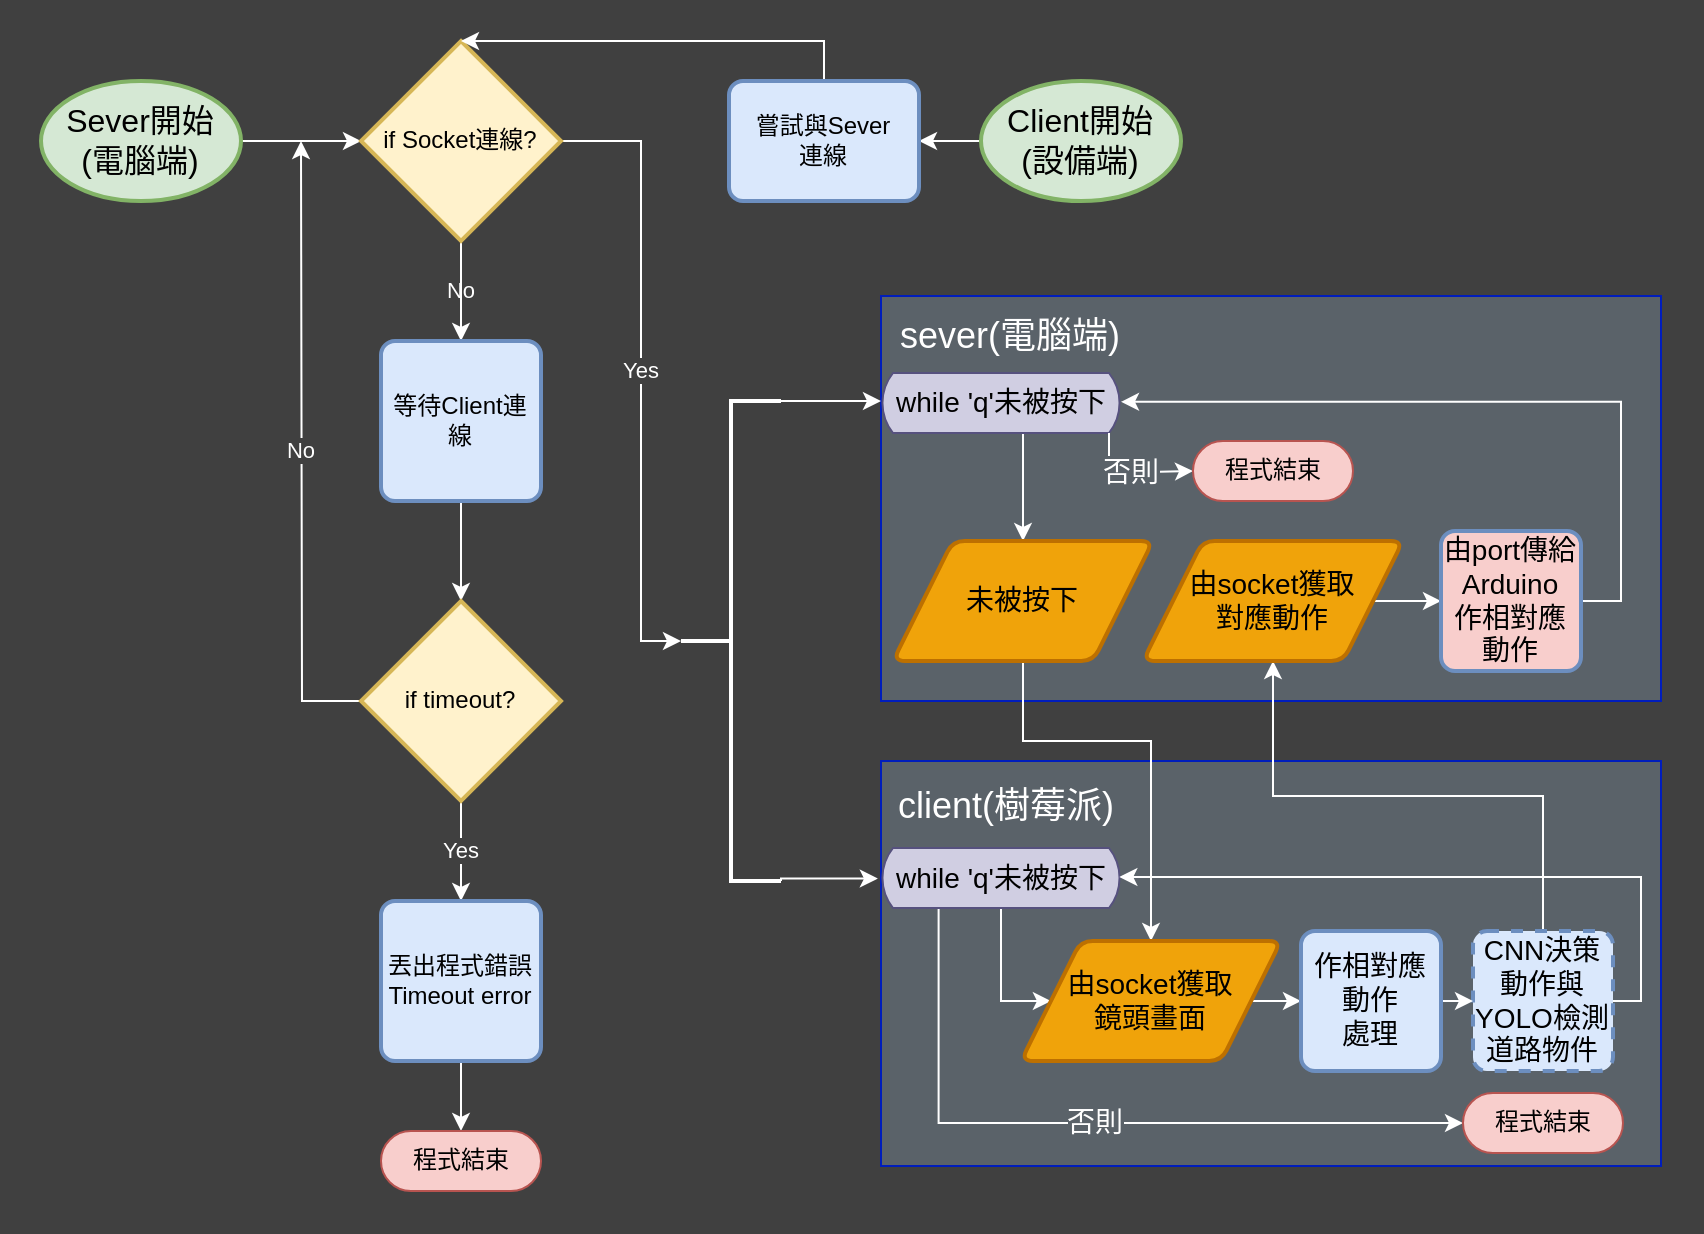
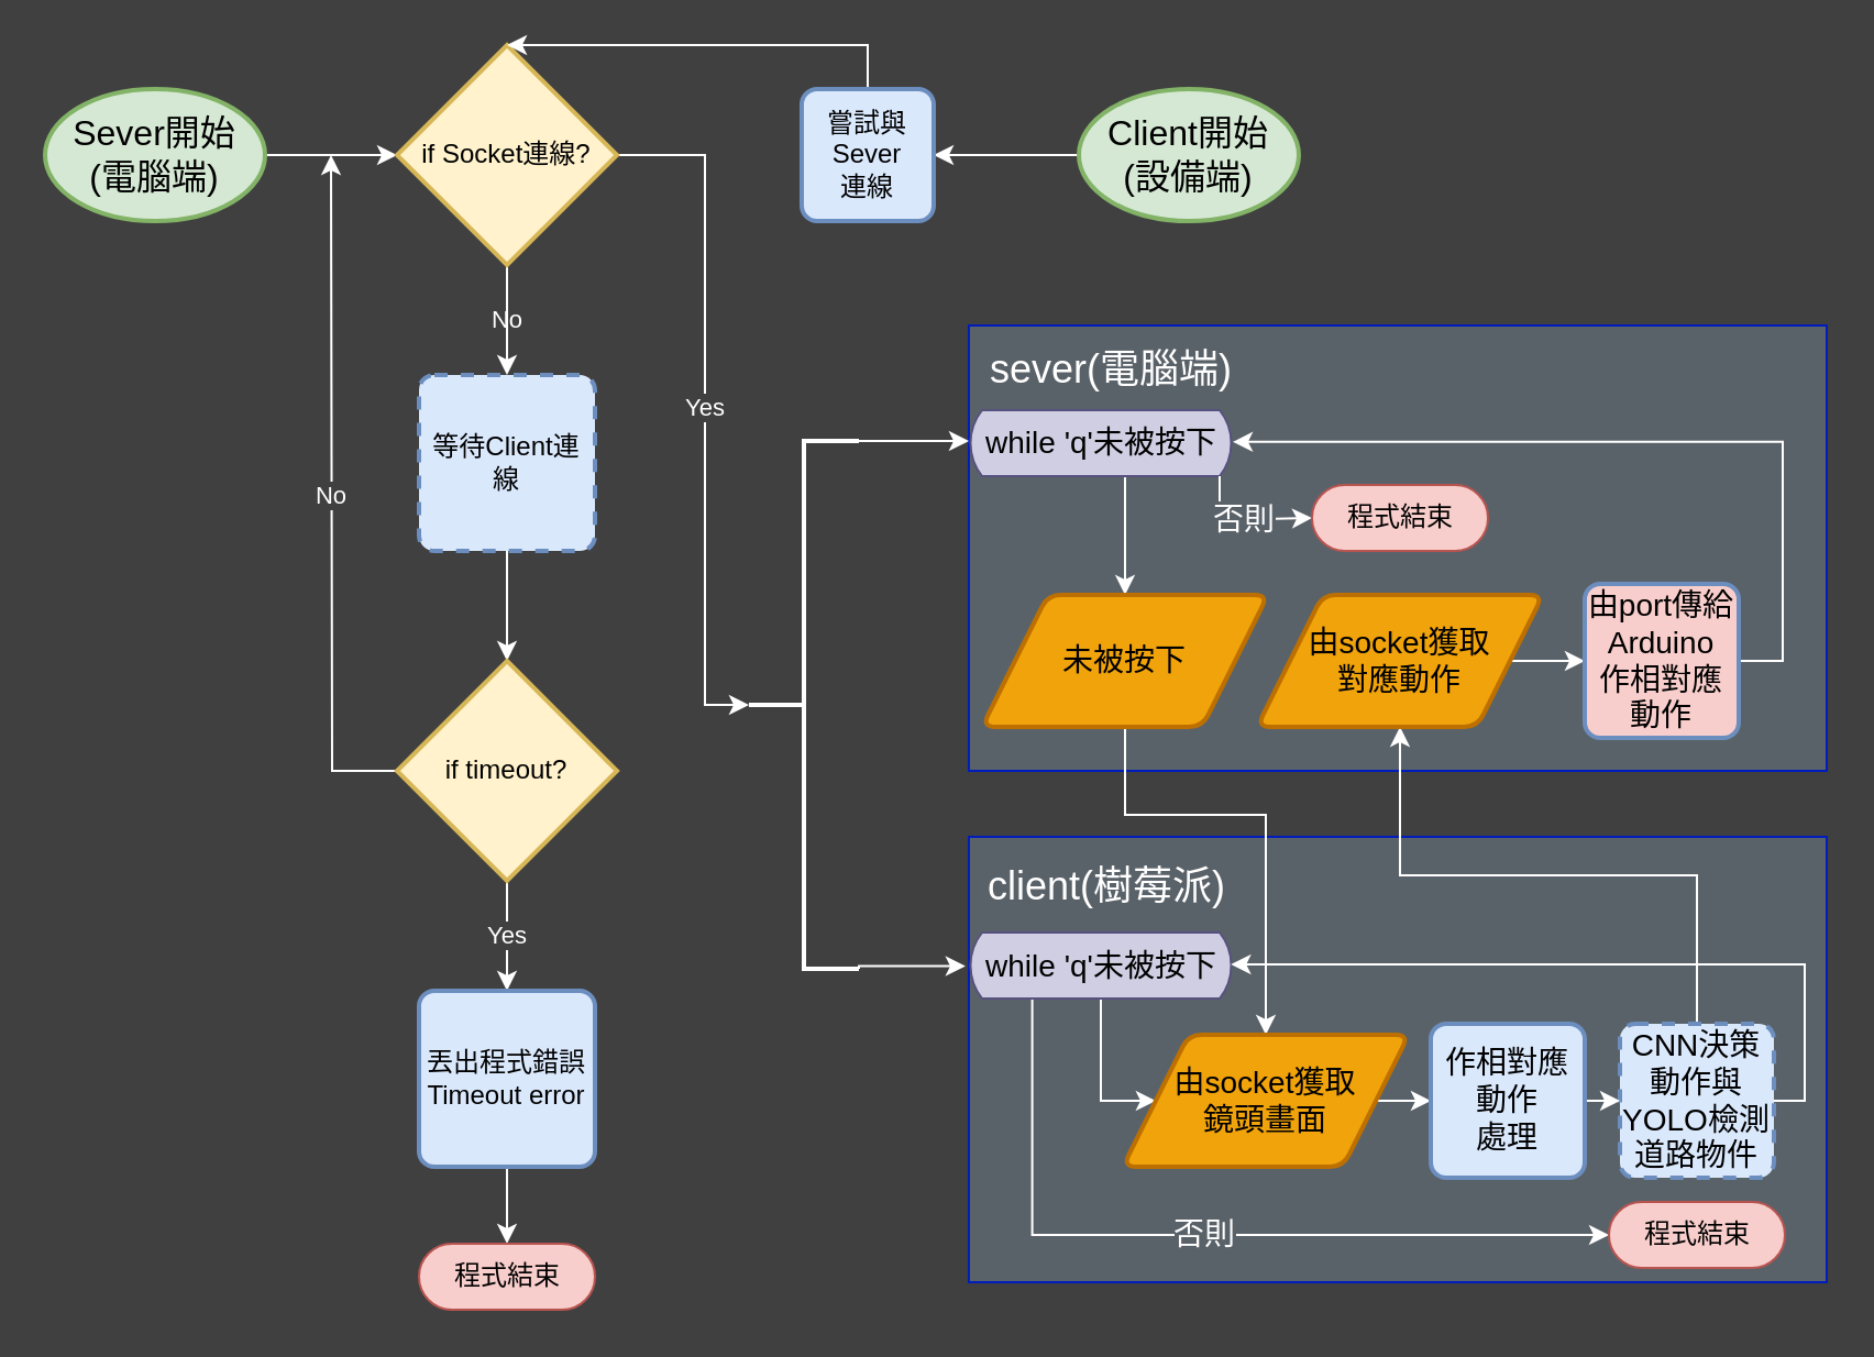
  <mxCell id="0" />
  <mxCell id="1" parent="0" />
  <mxCell id="2" value="" style="rounded=0;whiteSpace=wrap;html=1;fillColor=#5A6269;strokeColor=#001DBC;fontColor=#ffffff;" parent="1" vertex="1"><mxGeometry x="440" y="380" width="390" height="202.5" as="geometry" /></mxCell>
  <mxCell id="3" value="" style="rounded=0;whiteSpace=wrap;html=1;fillColor=#5A6269;strokeColor=#001DBC;fontColor=#ffffff;" parent="1" vertex="1"><mxGeometry x="440" y="147.5" width="390" height="202.5" as="geometry" /></mxCell>
  <mxCell id="4" style="edgeStyle=orthogonalEdgeStyle;rounded=0;orthogonalLoop=1;jettySize=auto;html=1;strokeColor=#FFFFFF;" parent="1" source="5" target="10" edge="1"><mxGeometry relative="1" as="geometry" /></mxCell>
  <mxCell id="5" value="Sever開始&lt;br&gt;(電腦端)" style="strokeWidth=2;html=1;shape=mxgraph.flowchart.start_1;whiteSpace=wrap;fontSize=16;fillColor=#d5e8d4;strokeColor=#82b366;" parent="1" vertex="1"><mxGeometry x="20" y="40" width="100" height="60" as="geometry" /></mxCell>
  <mxCell id="6" style="edgeStyle=orthogonalEdgeStyle;rounded=0;orthogonalLoop=1;jettySize=auto;html=1;exitX=0;exitY=0.5;exitDx=0;exitDy=0;exitPerimeter=0;entryX=1;entryY=0.5;entryDx=0;entryDy=0;strokeColor=#FFFFFF;" parent="1" source="7" target="20" edge="1"><mxGeometry relative="1" as="geometry" /></mxCell>
  <mxCell id="7" value="Client開始&lt;br&gt;(設備端)" style="strokeWidth=2;html=1;shape=mxgraph.flowchart.start_1;whiteSpace=wrap;fontSize=16;fillColor=#d5e8d4;strokeColor=#82b366;" parent="1" vertex="1"><mxGeometry x="490" y="40" width="100" height="60" as="geometry" /></mxCell>
  <mxCell id="8" value="No" style="edgeStyle=orthogonalEdgeStyle;rounded=0;orthogonalLoop=1;jettySize=auto;html=1;exitX=0.5;exitY=1;exitDx=0;exitDy=0;exitPerimeter=0;strokeColor=#FFFFFF;labelBackgroundColor=none;fontColor=#FFFFFF;" parent="1" source="10" target="12" edge="1"><mxGeometry relative="1" as="geometry" /></mxCell>
  <mxCell id="9" value="Yes" style="edgeStyle=orthogonalEdgeStyle;rounded=0;orthogonalLoop=1;jettySize=auto;html=1;exitX=1;exitY=0.5;exitDx=0;exitDy=0;exitPerimeter=0;entryX=0;entryY=0.5;entryDx=0;entryDy=0;entryPerimeter=0;strokeColor=#FFFFFF;fontColor=#FFFFFF;labelBackgroundColor=#404040;" parent="1" source="10" target="23" edge="1"><mxGeometry relative="1" as="geometry"><mxPoint x="320" y="210" as="targetPoint" /><Array as="points"><mxPoint x="320" y="70" /><mxPoint x="320" y="320" /></Array></mxGeometry></mxCell>
  <mxCell id="10" value="if Socket連線?" style="strokeWidth=2;html=1;shape=mxgraph.flowchart.decision;whiteSpace=wrap;fillColor=#fff2cc;strokeColor=#d6b656;" parent="1" vertex="1"><mxGeometry x="180" y="20" width="100" height="100" as="geometry" /></mxCell>
  <mxCell id="11" style="edgeStyle=orthogonalEdgeStyle;rounded=0;orthogonalLoop=1;jettySize=auto;html=1;exitX=0.5;exitY=1;exitDx=0;exitDy=0;entryX=0.5;entryY=0;entryDx=0;entryDy=0;entryPerimeter=0;strokeColor=#FFFFFF;" parent="1" source="12" target="15" edge="1"><mxGeometry relative="1" as="geometry" /></mxCell>
- <mxCell id="12" value="等待Client連線" style="rounded=1;whiteSpace=wrap;html=1;absoluteArcSize=1;arcSize=14;strokeWidth=2;fillColor=#dae8fc;strokeColor=#6c8ebf;" parent="1" vertex="1"><mxGeometry x="190" y="170" width="80" height="80" as="geometry" /></mxCell>
+ <mxCell id="12" value="等待Client連線" style="rounded=1;whiteSpace=wrap;html=1;absoluteArcSize=1;arcSize=14;strokeWidth=2;fillColor=#dae8fc;strokeColor=#6c8ebf;dashed=1;" parent="1" vertex="1"><mxGeometry x="190" y="170" width="80" height="80" as="geometry" /></mxCell>
  <mxCell id="13" value="No" style="edgeStyle=orthogonalEdgeStyle;rounded=0;orthogonalLoop=1;jettySize=auto;html=1;exitX=0;exitY=0.5;exitDx=0;exitDy=0;exitPerimeter=0;strokeColor=#FFFFFF;fontColor=#FFFFFF;labelBackgroundColor=#404040;" parent="1" source="15" edge="1"><mxGeometry relative="1" as="geometry"><mxPoint x="150" y="70" as="targetPoint" /></mxGeometry></mxCell>
  <mxCell id="14" value="Yes" style="edgeStyle=orthogonalEdgeStyle;rounded=0;orthogonalLoop=1;jettySize=auto;html=1;exitX=0.5;exitY=1;exitDx=0;exitDy=0;exitPerimeter=0;strokeColor=#FFFFFF;fontColor=#FFFFFF;labelBackgroundColor=#404040;" parent="1" source="15" edge="1"><mxGeometry relative="1" as="geometry"><mxPoint x="230" y="450" as="targetPoint" /></mxGeometry></mxCell>
  <mxCell id="15" value="if timeout?" style="strokeWidth=2;html=1;shape=mxgraph.flowchart.decision;whiteSpace=wrap;fillColor=#fff2cc;strokeColor=#d6b656;" parent="1" vertex="1"><mxGeometry x="180" y="300" width="100" height="100" as="geometry" /></mxCell>
  <mxCell id="16" style="edgeStyle=orthogonalEdgeStyle;rounded=0;orthogonalLoop=1;jettySize=auto;html=1;exitX=0.5;exitY=1;exitDx=0;exitDy=0;entryX=0.5;entryY=0.5;entryDx=0;entryDy=-15;entryPerimeter=0;strokeColor=#FFFFFF;" parent="1" source="17" target="18" edge="1"><mxGeometry relative="1" as="geometry" /></mxCell>
  <mxCell id="17" value="丟出程式錯誤&lt;br&gt;Timeout error" style="rounded=1;whiteSpace=wrap;html=1;absoluteArcSize=1;arcSize=14;strokeWidth=2;fillColor=#dae8fc;strokeColor=#6c8ebf;" parent="1" vertex="1"><mxGeometry x="190" y="450" width="80" height="80" as="geometry" /></mxCell>
  <mxCell id="18" value="程式結束" style="html=1;dashed=0;whitespace=wrap;shape=mxgraph.dfd.start;fillColor=#f8cecc;strokeColor=#b85450;" parent="1" vertex="1"><mxGeometry x="190" y="565" width="80" height="30" as="geometry" /></mxCell>
  <mxCell id="19" style="edgeStyle=orthogonalEdgeStyle;rounded=0;orthogonalLoop=1;jettySize=auto;html=1;exitX=0.5;exitY=0;exitDx=0;exitDy=0;entryX=0.5;entryY=0;entryDx=0;entryDy=0;entryPerimeter=0;strokeColor=#FFFFFF;" parent="1" source="20" target="10" edge="1"><mxGeometry relative="1" as="geometry" /></mxCell>
- <mxCell id="20" value="嘗試與Sever&lt;br&gt;連線" style="rounded=1;whiteSpace=wrap;html=1;absoluteArcSize=1;arcSize=14;strokeWidth=2;fillColor=#dae8fc;strokeColor=#6c8ebf;" parent="1" vertex="1"><mxGeometry x="364" y="40" width="95" height="60" as="geometry" /></mxCell>
+ <mxCell id="20" value="嘗試與Sever&lt;br&gt;連線" style="rounded=1;whiteSpace=wrap;html=1;absoluteArcSize=1;arcSize=14;strokeWidth=2;fillColor=#dae8fc;strokeColor=#6c8ebf;" parent="1" vertex="1"><mxGeometry x="364" y="40" width="60" height="60" as="geometry" /></mxCell>
  <mxCell id="21" style="edgeStyle=orthogonalEdgeStyle;rounded=0;orthogonalLoop=1;jettySize=auto;html=1;exitX=1;exitY=0;exitDx=0;exitDy=0;exitPerimeter=0;strokeColor=#FFFFFF;" parent="1" source="23" target="25" edge="1"><mxGeometry relative="1" as="geometry"><Array as="points"><mxPoint x="440" y="200" /><mxPoint x="440" y="200" /></Array></mxGeometry></mxCell>
  <mxCell id="22" style="edgeStyle=orthogonalEdgeStyle;rounded=0;orthogonalLoop=1;jettySize=auto;html=1;exitX=1;exitY=1;exitDx=0;exitDy=0;exitPerimeter=0;entryX=-0.013;entryY=0.51;entryDx=0;entryDy=0;entryPerimeter=0;labelBackgroundColor=#404040;fontSize=14;fontColor=#FFFFFF;strokeColor=#FFFFFF;" parent="1" source="23" target="30" edge="1"><mxGeometry relative="1" as="geometry"><Array as="points"><mxPoint x="390" y="439" /></Array></mxGeometry></mxCell>
  <mxCell id="23" value="" style="strokeWidth=2;html=1;shape=mxgraph.flowchart.annotation_2;align=left;labelPosition=right;pointerEvents=1;strokeColor=#FFFFFF;" parent="1" vertex="1"><mxGeometry x="340" y="200" width="50" height="240" as="geometry" /></mxCell>
  <mxCell id="24" style="edgeStyle=orthogonalEdgeStyle;rounded=0;orthogonalLoop=1;jettySize=auto;html=1;exitX=0.5;exitY=1;exitDx=0;exitDy=0;exitPerimeter=0;entryX=0.5;entryY=0;entryDx=0;entryDy=0;labelBackgroundColor=#404040;fontSize=14;fontColor=#FFFFFF;strokeColor=#FFFFFF;" parent="1" source="25" target="28" edge="1"><mxGeometry relative="1" as="geometry"><Array as="points"><mxPoint x="511" y="216" /></Array></mxGeometry></mxCell>
  <mxCell id="25" value="while 'q'未被按下" style="html=1;dashed=0;whitespace=wrap;shape=mxgraph.dfd.loop;fontSize=14;fillColor=#d0cee2;strokeColor=#56517e;" parent="1" vertex="1"><mxGeometry x="440" y="186" width="120" height="30" as="geometry" /></mxCell>
  <mxCell id="26" value="sever(電腦端)" style="text;html=1;strokeColor=none;fillColor=none;align=center;verticalAlign=middle;whiteSpace=wrap;rounded=0;fontSize=18;fontColor=#FFFFFF;" parent="1" vertex="1"><mxGeometry x="435" y="153" width="140" height="29" as="geometry" /></mxCell>
  <mxCell id="27" style="edgeStyle=orthogonalEdgeStyle;rounded=0;orthogonalLoop=1;jettySize=auto;html=1;exitX=0.5;exitY=1;exitDx=0;exitDy=0;entryX=0.5;entryY=0;entryDx=0;entryDy=0;labelBackgroundColor=#404040;fontSize=14;fontColor=#FFFFFF;strokeColor=#FFFFFF;" parent="1" source="28" target="33" edge="1"><mxGeometry relative="1" as="geometry"><Array as="points"><mxPoint x="511" y="370" /><mxPoint x="575" y="370" /></Array></mxGeometry></mxCell>
  <mxCell id="28" value="未被按下" style="shape=parallelogram;html=1;strokeWidth=2;perimeter=parallelogramPerimeter;whiteSpace=wrap;rounded=1;arcSize=12;size=0.23;fontSize=14;fontColor=#000000;fillColor=#f0a30a;strokeColor=#BD7000;" parent="1" vertex="1"><mxGeometry x="446" y="270" width="130" height="60" as="geometry" /></mxCell>
  <mxCell id="29" style="edgeStyle=orthogonalEdgeStyle;rounded=0;orthogonalLoop=1;jettySize=auto;html=1;exitX=0.5;exitY=1;exitDx=0;exitDy=0;exitPerimeter=0;entryX=0;entryY=0.5;entryDx=0;entryDy=0;labelBackgroundColor=#404040;fontSize=14;fontColor=#FFFFFF;strokeColor=#FFFFFF;" parent="1" source="30" target="33" edge="1"><mxGeometry relative="1" as="geometry"><Array as="points"><mxPoint x="500" y="500" /></Array></mxGeometry></mxCell>
  <mxCell id="30" value="while 'q'未被按下" style="html=1;dashed=0;whitespace=wrap;shape=mxgraph.dfd.loop;fontSize=14;fillColor=#d0cee2;strokeColor=#56517e;" parent="1" vertex="1"><mxGeometry x="440" y="423.5" width="120" height="30" as="geometry" /></mxCell>
  <mxCell id="31" value="client(樹莓派)" style="text;html=1;strokeColor=none;fillColor=none;align=center;verticalAlign=middle;whiteSpace=wrap;rounded=0;fontSize=18;fontColor=#FFFFFF;" parent="1" vertex="1"><mxGeometry x="448" y="387.5" width="110" height="30" as="geometry" /></mxCell>
  <mxCell id="32" style="edgeStyle=orthogonalEdgeStyle;rounded=0;orthogonalLoop=1;jettySize=auto;html=1;exitX=1;exitY=0.5;exitDx=0;exitDy=0;entryX=0;entryY=0.5;entryDx=0;entryDy=0;labelBackgroundColor=#5A6269;fontSize=14;fontColor=#FFFFFF;strokeColor=#FFFFFF;" parent="1" source="33" target="47" edge="1"><mxGeometry relative="1" as="geometry" /></mxCell>
  <mxCell id="33" value="由socket獲取&lt;br&gt;鏡頭畫面" style="shape=parallelogram;html=1;strokeWidth=2;perimeter=parallelogramPerimeter;whiteSpace=wrap;rounded=1;arcSize=12;size=0.23;fontSize=14;fontColor=#000000;fillColor=#f0a30a;strokeColor=#BD7000;" parent="1" vertex="1"><mxGeometry x="510" y="470" width="130" height="60" as="geometry" /></mxCell>
  <mxCell id="34" style="edgeStyle=orthogonalEdgeStyle;rounded=0;orthogonalLoop=1;jettySize=auto;html=1;exitX=0.5;exitY=1;exitDx=0;exitDy=0;exitPerimeter=0;labelBackgroundColor=#404040;fontSize=18;fontColor=#FFFFFF;strokeColor=#FFFFFF;" parent="1" source="25" target="25" edge="1"><mxGeometry relative="1" as="geometry" /></mxCell>
  <mxCell id="35" style="edgeStyle=orthogonalEdgeStyle;rounded=0;orthogonalLoop=1;jettySize=auto;html=1;exitX=0.5;exitY=0;exitDx=0;exitDy=0;entryX=0.5;entryY=1;entryDx=0;entryDy=0;labelBackgroundColor=#404040;fontSize=14;fontColor=#FFFFFF;strokeColor=#FFFFFF;" parent="1" source="37" target="39" edge="1"><mxGeometry relative="1" as="geometry" /></mxCell>
  <mxCell id="36" style="edgeStyle=orthogonalEdgeStyle;rounded=0;orthogonalLoop=1;jettySize=auto;html=1;exitX=1;exitY=0.5;exitDx=0;exitDy=0;entryX=0.993;entryY=0.483;entryDx=0;entryDy=0;entryPerimeter=0;labelBackgroundColor=#404040;fontSize=14;fontColor=#FFFFFF;strokeColor=#FFFFFF;" parent="1" source="37" target="30" edge="1"><mxGeometry relative="1" as="geometry"><Array as="points"><mxPoint x="820" y="500" /><mxPoint x="820" y="438" /></Array></mxGeometry></mxCell>
  <mxCell id="37" value="CNN決策動作與YOLO檢測道路物件" style="rounded=1;whiteSpace=wrap;html=1;absoluteArcSize=1;arcSize=14;strokeWidth=2;fontSize=14;fillColor=#dae8fc;strokeColor=#6c8ebf;dashed=1;" parent="1" vertex="1"><mxGeometry x="736" y="465" width="70" height="70" as="geometry" /></mxCell>
  <mxCell id="38" style="edgeStyle=orthogonalEdgeStyle;rounded=0;orthogonalLoop=1;jettySize=auto;html=1;exitX=1;exitY=0.5;exitDx=0;exitDy=0;entryX=0;entryY=0.5;entryDx=0;entryDy=0;labelBackgroundColor=#404040;fontSize=14;fontColor=#FFFFFF;strokeColor=#FFFFFF;" parent="1" source="39" target="41" edge="1"><mxGeometry relative="1" as="geometry" /></mxCell>
  <mxCell id="39" value="由socket獲取&lt;br&gt;對應動作" style="shape=parallelogram;html=1;strokeWidth=2;perimeter=parallelogramPerimeter;whiteSpace=wrap;rounded=1;arcSize=12;size=0.23;fontSize=14;fontColor=#000000;fillColor=#f0a30a;strokeColor=#BD7000;" parent="1" vertex="1"><mxGeometry x="571" y="270" width="130" height="60" as="geometry" /></mxCell>
  <mxCell id="40" style="edgeStyle=orthogonalEdgeStyle;rounded=0;orthogonalLoop=1;jettySize=auto;html=1;exitX=1;exitY=0.5;exitDx=0;exitDy=0;entryX=1;entryY=0.48;entryDx=0;entryDy=0;entryPerimeter=0;labelBackgroundColor=#404040;fontSize=14;fontColor=#FFFFFF;strokeColor=#FFFFFF;" parent="1" source="41" target="25" edge="1"><mxGeometry relative="1" as="geometry" /></mxCell>
  <mxCell id="41" value="由port傳給&lt;br&gt;Arduino&lt;br&gt;作相對應動作" style="rounded=1;whiteSpace=wrap;html=1;absoluteArcSize=1;arcSize=14;strokeWidth=2;fontSize=14;fillColor=#f8cecc;strokeColor=#6c8ebf;" parent="1" vertex="1"><mxGeometry x="720" y="265" width="70" height="70" as="geometry" /></mxCell>
  <mxCell id="42" value="否則" style="edgeStyle=orthogonalEdgeStyle;rounded=0;orthogonalLoop=1;jettySize=auto;html=1;exitX=0;exitY=0;exitDx=114;exitDy=30;exitPerimeter=0;entryX=0;entryY=0.5;entryDx=0;entryDy=0;entryPerimeter=0;labelBackgroundColor=#5A6269;fontSize=14;fontColor=#FFFFFF;strokeColor=#FFFFFF;" parent="1" source="25" target="43" edge="1"><mxGeometry relative="1" as="geometry"><Array as="points"><mxPoint x="554" y="236" /><mxPoint x="596" y="236" /></Array></mxGeometry></mxCell>
  <mxCell id="43" value="程式結束" style="html=1;dashed=0;whitespace=wrap;shape=mxgraph.dfd.start;fillColor=#f8cecc;strokeColor=#b85450;" parent="1" vertex="1"><mxGeometry x="596" y="220" width="80" height="30" as="geometry" /></mxCell>
  <mxCell id="44" value="否則" style="edgeStyle=orthogonalEdgeStyle;rounded=0;orthogonalLoop=1;jettySize=auto;html=1;exitX=0.24;exitY=1.017;exitDx=0;exitDy=0;exitPerimeter=0;entryX=0;entryY=0.5;entryDx=0;entryDy=0;entryPerimeter=0;labelBackgroundColor=#5A6269;fontSize=14;fontColor=#FFFFFF;strokeColor=#FFFFFF;" parent="1" source="30" target="45" edge="1"><mxGeometry relative="1" as="geometry" /></mxCell>
  <mxCell id="45" value="程式結束" style="html=1;dashed=0;whitespace=wrap;shape=mxgraph.dfd.start;fillColor=#f8cecc;strokeColor=#b85450;" parent="1" vertex="1"><mxGeometry x="731" y="546" width="80" height="30" as="geometry" /></mxCell>
  <mxCell id="46" style="edgeStyle=orthogonalEdgeStyle;rounded=0;orthogonalLoop=1;jettySize=auto;html=1;exitX=1;exitY=0.5;exitDx=0;exitDy=0;entryX=0;entryY=0.5;entryDx=0;entryDy=0;labelBackgroundColor=#5A6269;fontSize=14;fontColor=#FFFFFF;strokeColor=#FFFFFF;" parent="1" source="47" target="37" edge="1"><mxGeometry relative="1" as="geometry" /></mxCell>
  <mxCell id="47" value="作相對應動作&lt;br&gt;處理" style="rounded=1;whiteSpace=wrap;html=1;absoluteArcSize=1;arcSize=14;strokeWidth=2;fontSize=14;fillColor=#dae8fc;strokeColor=#6c8ebf;" parent="1" vertex="1"><mxGeometry x="650" y="465" width="70" height="70" as="geometry" /></mxCell>
